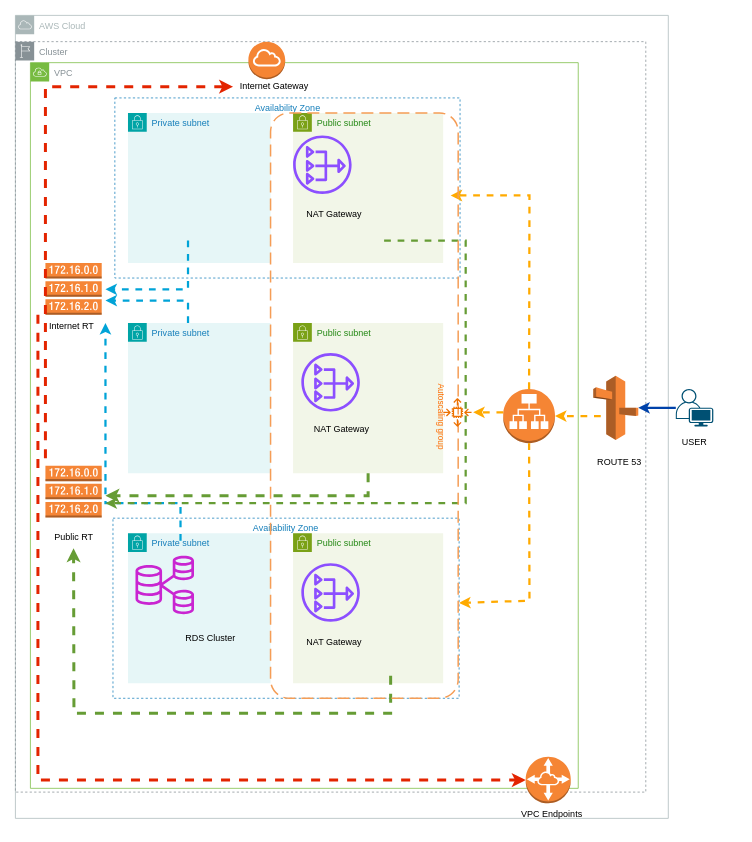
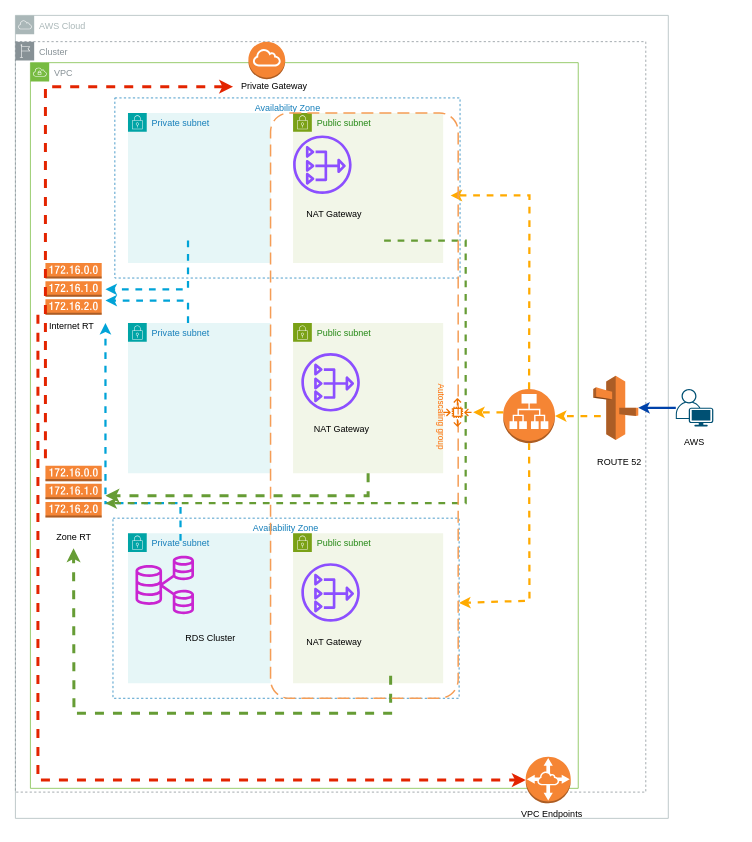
  <mxCell id="0" />
  <mxCell id="1" parent="0" />
  <mxCell id="2" value="AWS Cloud" style="sketch=0;outlineConnect=0;gradientColor=none;html=1;whiteSpace=wrap;fontSize=12;fontStyle=0;shape=mxgraph.aws4.group;grIcon=mxgraph.aws4.group_aws_cloud;strokeColor=#AAB7B8;fillColor=none;verticalAlign=top;align=left;spacingLeft=30;fontColor=#AAB7B8;dashed=0;" parent="1" vertex="1"><mxGeometry x="20" y="20" width="870" height="1070" as="geometry" /></mxCell>
  <mxCell id="3" value="Cluster" style="sketch=0;outlineConnect=0;gradientColor=none;html=1;whiteSpace=wrap;fontSize=12;fontStyle=0;shape=mxgraph.aws4.group;grIcon=mxgraph.aws4.group_region;strokeColor=#879196;fillColor=none;verticalAlign=top;align=left;spacingLeft=30;fontColor=#879196;dashed=1;" parent="1" vertex="1"><mxGeometry x="20" y="55" width="840" height="1000" as="geometry" /></mxCell>
  <mxCell id="4" value="VPC" style="sketch=0;outlineConnect=0;gradientColor=none;html=1;whiteSpace=wrap;fontSize=12;fontStyle=0;shape=mxgraph.aws4.group;grIcon=mxgraph.aws4.group_vpc;strokeColor=#77bb41;fillColor=none;verticalAlign=top;align=left;spacingLeft=30;fontColor=#879196;dashed=0;" parent="1" vertex="1"><mxGeometry y="83" width="730" height="967" as="geometry" x="40" /></mxCell>
  <mxCell id="5" value="" style="outlineConnect=0;dashed=0;verticalLabelPosition=bottom;verticalAlign=top;align=center;html=1;shape=mxgraph.aws3.internet_gateway;fillColor=#F58534;gradientColor=none;" parent="1" vertex="1"><mxGeometry x="330.5" y="55" width="49" height="50" as="geometry" /></mxCell>
- <mxCell id="6" value="Internet Gateway" style="text;html=1;align=center;verticalAlign=middle;whiteSpace=wrap;rounded=0;" parent="1" vertex="1"><mxGeometry x="310" y="100" width="110" height="30" as="geometry" /></mxCell>
+ <mxCell id="6" value="Private Gateway" style="text;html=1;align=center;verticalAlign=middle;whiteSpace=wrap;rounded=0;" parent="1" vertex="1"><mxGeometry x="310" y="100" width="110" height="30" as="geometry" /></mxCell>
  <mxCell id="7" value="Availability Zone" style="fillColor=none;strokeColor=#147EBA;dashed=1;verticalAlign=top;fontStyle=0;fontColor=#147EBA;whiteSpace=wrap;html=1;" parent="1" vertex="1"><mxGeometry x="152.5" y="130" width="460" height="240" as="geometry" /></mxCell>
  <mxCell id="8" value="Availability Zone" style="fillColor=none;strokeColor=#147EBA;dashed=1;verticalAlign=top;fontStyle=0;fontColor=#147EBA;whiteSpace=wrap;html=1;" parent="1" vertex="1"><mxGeometry x="150" y="690" width="461.25" height="240" as="geometry" /></mxCell>
  <mxCell id="9" value="" style="outlineConnect=0;dashed=0;verticalLabelPosition=bottom;verticalAlign=top;align=center;html=1;shape=mxgraph.aws3.vpc_peering;fillColor=#F58534;gradientColor=none;" parent="1" vertex="1"><mxGeometry x="700" y="1008" width="60" height="62" as="geometry" /></mxCell>
  <mxCell id="10" value="VPC Endpoints" style="text;html=1;align=center;verticalAlign=middle;whiteSpace=wrap;rounded=0;" parent="1" vertex="1"><mxGeometry x="680" y="1070" width="110" height="30" as="geometry" /></mxCell>
  <mxCell id="11" value="" style="outlineConnect=0;dashed=0;verticalLabelPosition=bottom;verticalAlign=top;align=center;html=1;shape=mxgraph.aws3.route_table;fillColor=#F58536;gradientColor=none;" parent="1" vertex="1"><mxGeometry x="60" y="620" width="75" height="69" as="geometry" /></mxCell>
  <mxCell id="12" value="" style="outlineConnect=0;dashed=0;verticalLabelPosition=bottom;verticalAlign=top;align=center;html=1;shape=mxgraph.aws3.route_table;fillColor=#F58536;gradientColor=none;" parent="1" vertex="1"><mxGeometry x="60" y="350" width="75" height="69" as="geometry" /></mxCell>
- <mxCell id="13" value="Public RT" style="text;html=1;align=center;verticalAlign=middle;whiteSpace=wrap;rounded=0;" parent="1" vertex="1"><mxGeometry x="42.5" y="700" width="110" height="30" as="geometry" /></mxCell>
+ <mxCell id="13" value="Zone RT" style="text;html=1;align=center;verticalAlign=middle;whiteSpace=wrap;rounded=0;" parent="1" vertex="1"><mxGeometry x="42.5" y="700" width="110" height="30" as="geometry" /></mxCell>
  <mxCell id="14" value="Internet RT" style="text;html=1;align=center;verticalAlign=middle;whiteSpace=wrap;rounded=0;" parent="1" vertex="1"><mxGeometry y="419" width="110" height="30" as="geometry" x="40" /></mxCell>
  <mxCell id="15" value="" style="html=1;labelBackgroundColor=#ffffff;startArrow=none;startFill=0;startSize=6;endArrow=classic;endFill=1;endSize=6;jettySize=auto;orthogonalLoop=1;strokeWidth=4;dashed=1;fontSize=14;rounded=0;strokeColor=#e32400;" parent="1" target="6" edge="1"><mxGeometry width="60" height="60" relative="1" as="geometry"><mxPoint x="60" y="610" as="sourcePoint" /><mxPoint x="120" y="550" as="targetPoint" /><Array as="points"><mxPoint x="60" y="115" /></Array></mxGeometry></mxCell>
  <mxCell id="16" value="" style="html=1;labelBackgroundColor=#ffffff;startArrow=none;startFill=0;startSize=6;endArrow=classic;endFill=1;endSize=6;jettySize=auto;orthogonalLoop=1;strokeWidth=4;dashed=1;fontSize=14;rounded=0;strokeColor=#e32400;" parent="1" target="9" edge="1"><mxGeometry width="60" height="60" relative="1" as="geometry"><mxPoint x="50" y="419" as="sourcePoint" /><mxPoint x="110" y="359" as="targetPoint" /><Array as="points"><mxPoint x="50" y="1039" /></Array></mxGeometry></mxCell>
  <mxCell id="17" value="Private subnet" style="points=[[0,0],[0.25,0],[0.5,0],[0.75,0],[1,0],[1,0.25],[1,0.5],[1,0.75],[1,1],[0.75,1],[0.5,1],[0.25,1],[0,1],[0,0.75],[0,0.5],[0,0.25]];outlineConnect=0;gradientColor=none;html=1;whiteSpace=wrap;fontSize=12;fontStyle=0;container=1;pointerEvents=0;collapsible=0;recursiveResize=0;shape=mxgraph.aws4.group;grIcon=mxgraph.aws4.group_security_group;grStroke=0;strokeColor=#00A4A6;fillColor=#E6F6F7;verticalAlign=top;align=left;spacingLeft=30;fontColor=#147EBA;dashed=0;" parent="1" vertex="1"><mxGeometry x="170" y="150" width="190" height="200" as="geometry" /></mxCell>
  <mxCell id="18" value="Private subnet" style="points=[[0,0],[0.25,0],[0.5,0],[0.75,0],[1,0],[1,0.25],[1,0.5],[1,0.75],[1,1],[0.75,1],[0.5,1],[0.25,1],[0,1],[0,0.75],[0,0.5],[0,0.25]];outlineConnect=0;gradientColor=none;html=1;whiteSpace=wrap;fontSize=12;fontStyle=0;container=1;pointerEvents=0;collapsible=0;recursiveResize=0;shape=mxgraph.aws4.group;grIcon=mxgraph.aws4.group_security_group;grStroke=0;strokeColor=#00A4A6;fillColor=#E6F6F7;verticalAlign=top;align=left;spacingLeft=30;fontColor=#147EBA;dashed=0;" parent="1" vertex="1"><mxGeometry x="170" y="430" width="190" height="200" as="geometry" /></mxCell>
  <mxCell id="19" value="Private subnet" style="points=[[0,0],[0.25,0],[0.5,0],[0.75,0],[1,0],[1,0.25],[1,0.5],[1,0.75],[1,1],[0.75,1],[0.5,1],[0.25,1],[0,1],[0,0.75],[0,0.5],[0,0.25]];outlineConnect=0;gradientColor=none;html=1;whiteSpace=wrap;fontSize=12;fontStyle=0;container=1;pointerEvents=0;collapsible=0;recursiveResize=0;shape=mxgraph.aws4.group;grIcon=mxgraph.aws4.group_security_group;grStroke=0;strokeColor=#00A4A6;fillColor=#E6F6F7;verticalAlign=top;align=left;spacingLeft=30;fontColor=#147EBA;dashed=0;" parent="1" vertex="1"><mxGeometry x="170" y="710" width="190" height="200" as="geometry" /></mxCell>
  <mxCell id="20" value="Public subnet" style="points=[[0,0],[0.25,0],[0.5,0],[0.75,0],[1,0],[1,0.25],[1,0.5],[1,0.75],[1,1],[0.75,1],[0.5,1],[0.25,1],[0,1],[0,0.75],[0,0.5],[0,0.25]];outlineConnect=0;gradientColor=none;html=1;whiteSpace=wrap;fontSize=12;fontStyle=0;container=1;pointerEvents=0;collapsible=0;recursiveResize=0;shape=mxgraph.aws4.group;grIcon=mxgraph.aws4.group_security_group;grStroke=0;strokeColor=#7AA116;fillColor=#F2F6E8;verticalAlign=top;align=left;spacingLeft=30;fontColor=#248814;dashed=0;" parent="1" vertex="1"><mxGeometry x="390" y="150" width="200" height="200" as="geometry" /></mxCell>
  <mxCell id="21" value="Public subnet" style="points=[[0,0],[0.25,0],[0.5,0],[0.75,0],[1,0],[1,0.25],[1,0.5],[1,0.75],[1,1],[0.75,1],[0.5,1],[0.25,1],[0,1],[0,0.75],[0,0.5],[0,0.25]];outlineConnect=0;gradientColor=none;html=1;whiteSpace=wrap;fontSize=12;fontStyle=0;container=1;pointerEvents=0;collapsible=0;recursiveResize=0;shape=mxgraph.aws4.group;grIcon=mxgraph.aws4.group_security_group;grStroke=0;strokeColor=#7AA116;fillColor=#F2F6E8;verticalAlign=top;align=left;spacingLeft=30;fontColor=#248814;dashed=0;" parent="1" vertex="1"><mxGeometry x="390" y="430" width="200" height="200" as="geometry" /></mxCell>
  <mxCell id="22" value="NAT Gateway" style="text;html=1;align=center;verticalAlign=middle;whiteSpace=wrap;rounded=0;" vertex="1" parent="21"><mxGeometry x="10" y="125.75" width="110" height="30" as="geometry" /></mxCell>
  <mxCell id="23" value="Public subnet" style="points=[[0,0],[0.25,0],[0.5,0],[0.75,0],[1,0],[1,0.25],[1,0.5],[1,0.75],[1,1],[0.75,1],[0.5,1],[0.25,1],[0,1],[0,0.75],[0,0.5],[0,0.25]];outlineConnect=0;gradientColor=none;html=1;whiteSpace=wrap;fontSize=12;fontStyle=0;container=1;pointerEvents=0;collapsible=0;recursiveResize=0;shape=mxgraph.aws4.group;grIcon=mxgraph.aws4.group_security_group;grStroke=0;strokeColor=#7AA116;fillColor=#F2F6E8;verticalAlign=top;align=left;spacingLeft=30;fontColor=#248814;dashed=0;" parent="1" vertex="1"><mxGeometry x="390" y="710" width="200" height="200" as="geometry" /></mxCell>
  <mxCell id="24" value="" style="sketch=0;outlineConnect=0;fontColor=#232F3E;gradientColor=none;fillColor=#8C4FFF;strokeColor=none;dashed=0;verticalLabelPosition=bottom;verticalAlign=top;align=center;html=1;fontSize=12;fontStyle=0;aspect=fixed;pointerEvents=1;shape=mxgraph.aws4.nat_gateway;" vertex="1" parent="23"><mxGeometry x="11" y="40" width="78" height="78" as="geometry" /></mxCell>
  <mxCell id="25" value="" style="html=1;labelBackgroundColor=#ffffff;startArrow=none;startFill=0;startSize=6;endArrow=classic;endFill=1;endSize=6;jettySize=auto;orthogonalLoop=1;strokeWidth=3;dashed=1;fontSize=14;rounded=0;strokeColor=#00a3d7;exitX=0.212;exitY=0.792;exitDx=0;exitDy=0;exitPerimeter=0;" parent="1" source="7" edge="1"><mxGeometry width="60" height="60" relative="1" as="geometry"><mxPoint x="460" y="340" as="sourcePoint" /><mxPoint x="140" y="385" as="targetPoint" /><Array as="points"><mxPoint x="250" y="385" /></Array></mxGeometry></mxCell>
  <mxCell id="26" value="" style="html=1;labelBackgroundColor=#ffffff;startArrow=none;startFill=0;startSize=6;endArrow=classic;endFill=1;endSize=6;jettySize=auto;orthogonalLoop=1;strokeWidth=3;dashed=1;fontSize=14;rounded=0;strokeColor=#00a3d7;" parent="1" edge="1"><mxGeometry width="60" height="60" relative="1" as="geometry"><mxPoint x="250" y="430" as="sourcePoint" /><mxPoint x="140" y="400" as="targetPoint" /><Array as="points"><mxPoint x="250" y="400" /></Array></mxGeometry></mxCell>
  <mxCell id="27" value="" style="html=1;labelBackgroundColor=#ffffff;startArrow=none;startFill=0;startSize=6;endArrow=classic;endFill=1;endSize=6;jettySize=auto;orthogonalLoop=1;strokeWidth=3;dashed=1;fontSize=14;rounded=0;strokeColor=#00a3d7;" parent="1" edge="1"><mxGeometry width="60" height="60" relative="1" as="geometry"><mxPoint x="240" y="720" as="sourcePoint" /><mxPoint x="140" y="430" as="targetPoint" /><Array as="points"><mxPoint x="240" y="720" /><mxPoint x="240" y="670" /><mxPoint x="140" y="670" /></Array></mxGeometry></mxCell>
  <mxCell id="28" value="" style="html=1;labelBackgroundColor=#ffffff;startArrow=none;startFill=0;startSize=6;endArrow=classic;endFill=1;endSize=6;jettySize=auto;orthogonalLoop=1;strokeWidth=4;dashed=1;fontSize=14;rounded=0;entryX=0.5;entryY=1;entryDx=0;entryDy=0;strokeColor=#669c35;" parent="1" target="13" edge="1"><mxGeometry width="60" height="60" relative="1" as="geometry"><mxPoint x="520" y="900" as="sourcePoint" /><mxPoint x="490" y="430" as="targetPoint" /><Array as="points"><mxPoint x="520" y="950" /><mxPoint x="430" y="950" /><mxPoint x="320" y="950" /><mxPoint x="98" y="950" /></Array></mxGeometry></mxCell>
  <mxCell id="29" value="" style="html=1;labelBackgroundColor=#ffffff;startArrow=none;startFill=0;startSize=6;endArrow=classic;endFill=1;endSize=6;jettySize=auto;orthogonalLoop=1;strokeWidth=4;dashed=1;fontSize=14;rounded=0;strokeColor=#669c35;" parent="1" source="21" edge="1"><mxGeometry width="60" height="60" relative="1" as="geometry"><mxPoint x="430" y="700" as="sourcePoint" /><mxPoint x="140" y="660" as="targetPoint" /><Array as="points"><mxPoint x="490" y="660" /></Array></mxGeometry></mxCell>
  <mxCell id="30" value="" style="html=1;labelBackgroundColor=#ffffff;startArrow=none;startFill=0;startSize=6;endArrow=classic;endFill=1;endSize=6;jettySize=auto;orthogonalLoop=1;strokeWidth=3;dashed=1;fontSize=14;rounded=0;exitX=0.78;exitY=0.792;exitDx=0;exitDy=0;exitPerimeter=0;strokeColor=#669c35;" parent="1" source="7" edge="1"><mxGeometry width="60" height="60" relative="1" as="geometry"><mxPoint x="430" y="410" as="sourcePoint" /><mxPoint x="140" y="670" as="targetPoint" /><Array as="points"><mxPoint x="620" y="320" /><mxPoint x="620" y="670" /></Array></mxGeometry></mxCell>
  <mxCell id="31" value="" style="points=[[0.35,0,0],[0.98,0.51,0],[1,0.71,0],[0.67,1,0],[0,0.795,0],[0,0.65,0]];verticalLabelPosition=bottom;sketch=0;html=1;verticalAlign=top;aspect=fixed;align=center;pointerEvents=1;shape=mxgraph.cisco19.user;fillColor=#005073;strokeColor=none;" parent="1" vertex="1"><mxGeometry x="900" y="518" width="50" height="50" as="geometry" /></mxCell>
- <mxCell id="32" value="USER" style="text;html=1;align=center;verticalAlign=middle;whiteSpace=wrap;rounded=0;" parent="1" vertex="1"><mxGeometry x="870" y="573.5" width="110" height="30" as="geometry" /></mxCell>
+ <mxCell id="32" value="AWS" style="text;html=1;align=center;verticalAlign=middle;whiteSpace=wrap;rounded=0;" parent="1" vertex="1"><mxGeometry x="870" y="573.5" width="110" height="30" as="geometry" /></mxCell>
  <mxCell id="33" value="" style="outlineConnect=0;dashed=0;verticalLabelPosition=bottom;verticalAlign=top;align=center;html=1;shape=mxgraph.aws3.route_53;fillColor=#F58536;gradientColor=none;" parent="1" vertex="1"><mxGeometry x="790" y="500.25" width="60" height="85.5" as="geometry" /></mxCell>
- <mxCell id="34" value="ROUTE 53" style="text;html=1;align=center;verticalAlign=middle;whiteSpace=wrap;rounded=0;" vertex="1" parent="1"><mxGeometry x="770.25" y="600" width="110" height="30" as="geometry" /></mxCell>
+ <mxCell id="34" value="ROUTE 52" style="text;html=1;align=center;verticalAlign=middle;whiteSpace=wrap;rounded=0;" vertex="1" parent="1"><mxGeometry x="770.25" y="600" width="110" height="30" as="geometry" /></mxCell>
  <mxCell id="35" value="" style="outlineConnect=0;dashed=0;verticalLabelPosition=bottom;verticalAlign=top;align=center;html=1;shape=mxgraph.aws3.application_load_balancer;fillColor=#F58534;gradientColor=none;" vertex="1" parent="1"><mxGeometry x="670" y="518" width="69" height="72" as="geometry" /></mxCell>
  <mxCell id="36" value="" style="endArrow=classic;html=1;rounded=0;strokeColor=#0042aa;strokeWidth=3;" edge="1" parent="1" source="31" target="33"><mxGeometry width="50" height="50" relative="1" as="geometry"><mxPoint x="440" y="470" as="sourcePoint" /><mxPoint x="490" y="420" as="targetPoint" /></mxGeometry></mxCell>
  <mxCell id="37" value="" style="html=1;labelBackgroundColor=#ffffff;startArrow=none;startFill=0;startSize=6;endArrow=classic;endFill=1;endSize=6;jettySize=auto;orthogonalLoop=1;strokeWidth=3;dashed=1;fontSize=14;rounded=0;strokeColor=#ffaa00;" edge="1" parent="1" target="35"><mxGeometry width="60" height="60" relative="1" as="geometry"><mxPoint x="800" y="554" as="sourcePoint" /><mxPoint x="150" y="410" as="targetPoint" /><Array as="points" /></mxGeometry></mxCell>
  <mxCell id="38" value="" style="html=1;labelBackgroundColor=#ffffff;startArrow=none;startFill=0;startSize=6;endArrow=classic;endFill=1;endSize=6;jettySize=auto;orthogonalLoop=1;strokeWidth=3;dashed=1;fontSize=14;rounded=0;strokeColor=#ffaa00;exitX=0.5;exitY=0;exitDx=0;exitDy=0;exitPerimeter=0;" edge="1" parent="1" source="35"><mxGeometry width="60" height="60" relative="1" as="geometry"><mxPoint x="661" y="260" as="sourcePoint" /><mxPoint x="600" y="260" as="targetPoint" /><Array as="points"><mxPoint x="705" y="260" /></Array></mxGeometry></mxCell>
  <mxCell id="39" value="" style="html=1;labelBackgroundColor=#ffffff;startArrow=none;startFill=0;startSize=6;endArrow=classic;endFill=1;endSize=6;jettySize=auto;orthogonalLoop=1;strokeWidth=3;dashed=1;fontSize=14;rounded=0;strokeColor=#ffaa00;exitX=0.5;exitY=1;exitDx=0;exitDy=0;exitPerimeter=0;" edge="1" parent="1" source="35" target="8"><mxGeometry width="60" height="60" relative="1" as="geometry"><mxPoint x="715" y="528" as="sourcePoint" /><mxPoint x="610" y="270" as="targetPoint" /><Array as="points"><mxPoint x="705" y="800" /></Array></mxGeometry></mxCell>
  <mxCell id="40" value="" style="html=1;labelBackgroundColor=#ffffff;startArrow=none;startFill=0;startSize=6;endArrow=classic;endFill=1;endSize=6;jettySize=auto;orthogonalLoop=1;strokeWidth=3;dashed=1;fontSize=14;rounded=0;strokeColor=#ffaa00;" edge="1" parent="1" source="35"><mxGeometry width="60" height="60" relative="1" as="geometry"><mxPoint x="690" y="559" as="sourcePoint" /><mxPoint x="630" y="549" as="targetPoint" /><Array as="points"><mxPoint x="670" y="549" /></Array></mxGeometry></mxCell>
  <mxCell id="41" value="NAT Gateway" style="text;html=1;align=center;verticalAlign=middle;whiteSpace=wrap;rounded=0;" vertex="1" parent="1"><mxGeometry x="390" y="840" width="110" height="30" as="geometry" /></mxCell>
  <mxCell id="42" value="" style="sketch=0;outlineConnect=0;fontColor=#232F3E;gradientColor=none;fillColor=#8C4FFF;strokeColor=none;dashed=0;verticalLabelPosition=bottom;verticalAlign=top;align=center;html=1;fontSize=12;fontStyle=0;aspect=fixed;pointerEvents=1;shape=mxgraph.aws4.nat_gateway;" vertex="1" parent="1"><mxGeometry x="401" y="470" width="78" height="78" as="geometry" /></mxCell>
  <mxCell id="43" value="" style="sketch=0;outlineConnect=0;fontColor=#232F3E;gradientColor=none;fillColor=#8C4FFF;strokeColor=none;dashed=0;verticalLabelPosition=bottom;verticalAlign=top;align=center;html=1;fontSize=12;fontStyle=0;aspect=fixed;pointerEvents=1;shape=mxgraph.aws4.nat_gateway;" vertex="1" parent="1"><mxGeometry x="390" y="180" width="78" height="78" as="geometry" /></mxCell>
  <mxCell id="44" value="NAT Gateway" style="text;html=1;align=center;verticalAlign=middle;whiteSpace=wrap;rounded=0;" vertex="1" parent="1"><mxGeometry x="390" y="270" width="110" height="30" as="geometry" /></mxCell>
  <mxCell id="45" value="" style="rounded=1;arcSize=10;dashed=1;strokeColor=#F59D56;fillColor=none;gradientColor=none;dashPattern=8 4;strokeWidth=2;" vertex="1" parent="1"><mxGeometry x="360" y="150" width="250" height="780" as="geometry" /></mxCell>
  <mxCell id="46" value="" style="sketch=0;outlineConnect=0;fontColor=#232F3E;gradientColor=none;fillColor=#ED7100;strokeColor=none;dashed=0;verticalLabelPosition=bottom;verticalAlign=top;align=center;html=1;fontSize=12;fontStyle=0;aspect=fixed;pointerEvents=1;shape=mxgraph.aws4.auto_scaling2;" vertex="1" parent="1"><mxGeometry x="590" y="530" width="38" height="38" as="geometry" /></mxCell>
  <mxCell id="47" value="Autoscaling group" style="text;html=1;align=center;verticalAlign=middle;whiteSpace=wrap;rounded=0;rotation=90;fontSize=11;fontColor=#ff6a00;" vertex="1" parent="1"><mxGeometry x="540" y="542.5" width="95" height="25" as="geometry" /></mxCell>
  <mxCell id="48" value="" style="sketch=0;outlineConnect=0;fontColor=#232F3E;gradientColor=none;fillColor=#C925D1;strokeColor=none;dashed=0;verticalLabelPosition=bottom;verticalAlign=top;align=center;html=1;fontSize=12;fontStyle=0;aspect=fixed;pointerEvents=1;shape=mxgraph.aws4.rds_multi_az_db_cluster;" vertex="1" parent="1"><mxGeometry x="180" y="740" width="78" height="78" as="geometry" /></mxCell>
  <mxCell id="49" value="RDS Cluster" style="text;html=1;align=center;verticalAlign=middle;whiteSpace=wrap;rounded=0;" vertex="1" parent="1"><mxGeometry x="225" y="835" width="110" height="30" as="geometry" /></mxCell>
